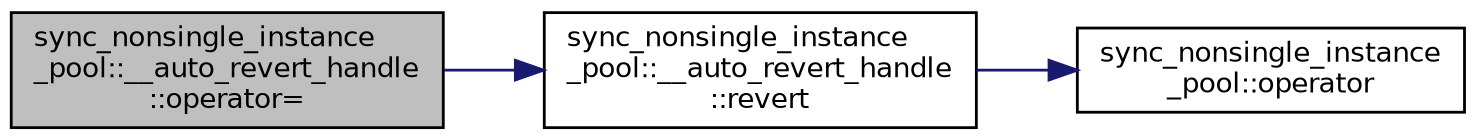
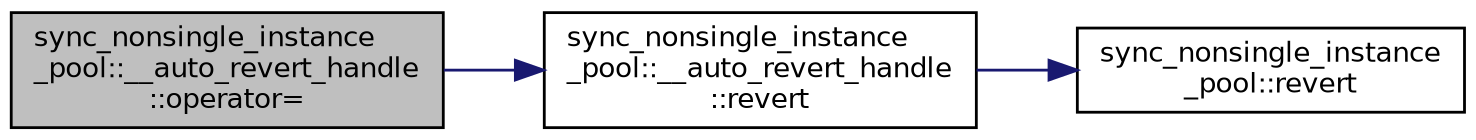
  digraph {
    rankdir=LR
    node [color=black fillcolor=white fontname=Helvetica fontsize=10 shape=record style=filled]
    edge [color=midnightblue fontname=Helvetica fontsize=10 labelfontname=Helvetica labelfontsize=10 style=solid]
    n1 [fillcolor=grey75 fontcolor=black height=0.2 label="sync_nonsingle_instance\l_pool::__auto_revert_handle\l::operator=" width=0.4]
    n2 [height=0.2 label="sync_nonsingle_instance\l_pool::__auto_revert_handle\l::revert" width=0.4]
-   n3 [height=0.2 label="sync_nonsingle_instance\l_pool::operator" width=0.4]
+   n3 [height=0.2 label="sync_nonsingle_instance\l_pool::revert" width=0.4]
    n1 -> n2
    n2 -> n3
  }
